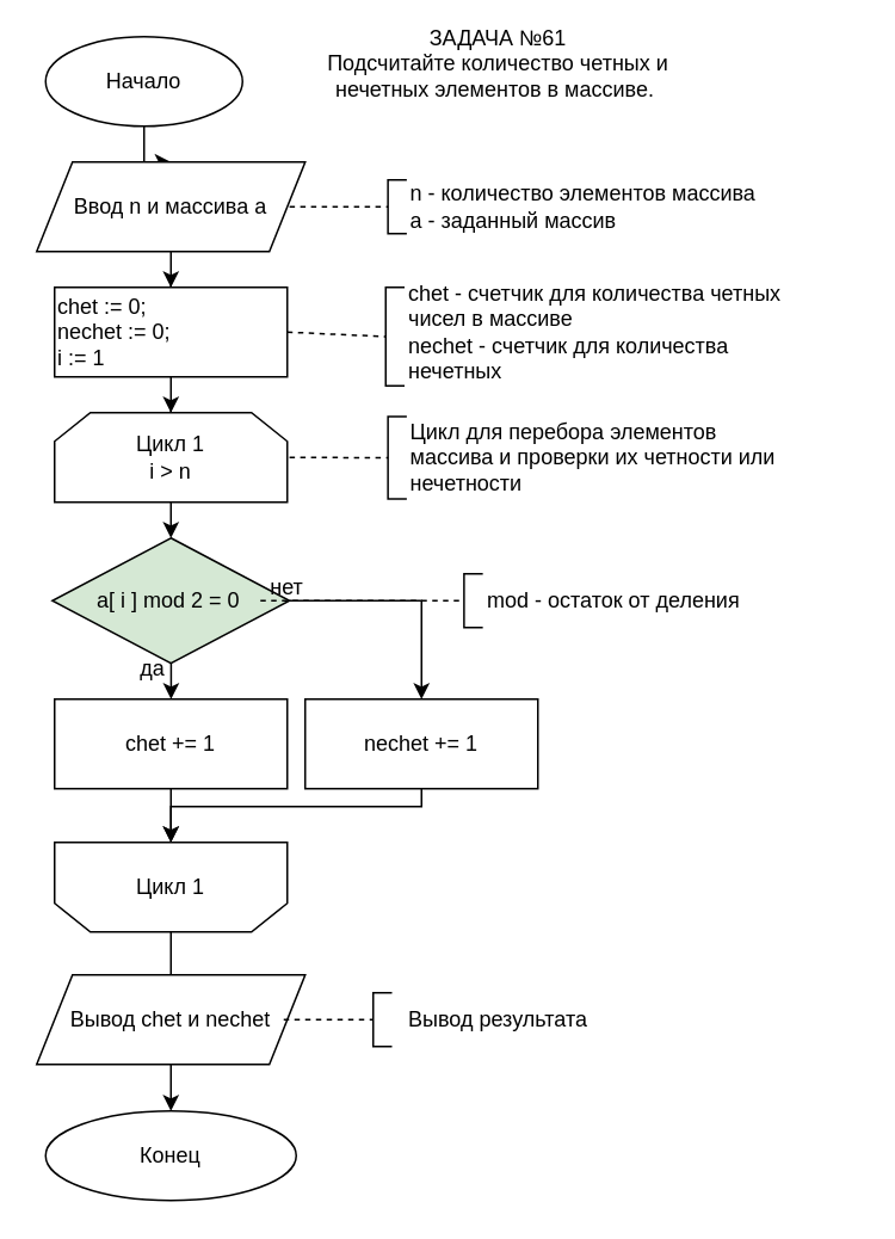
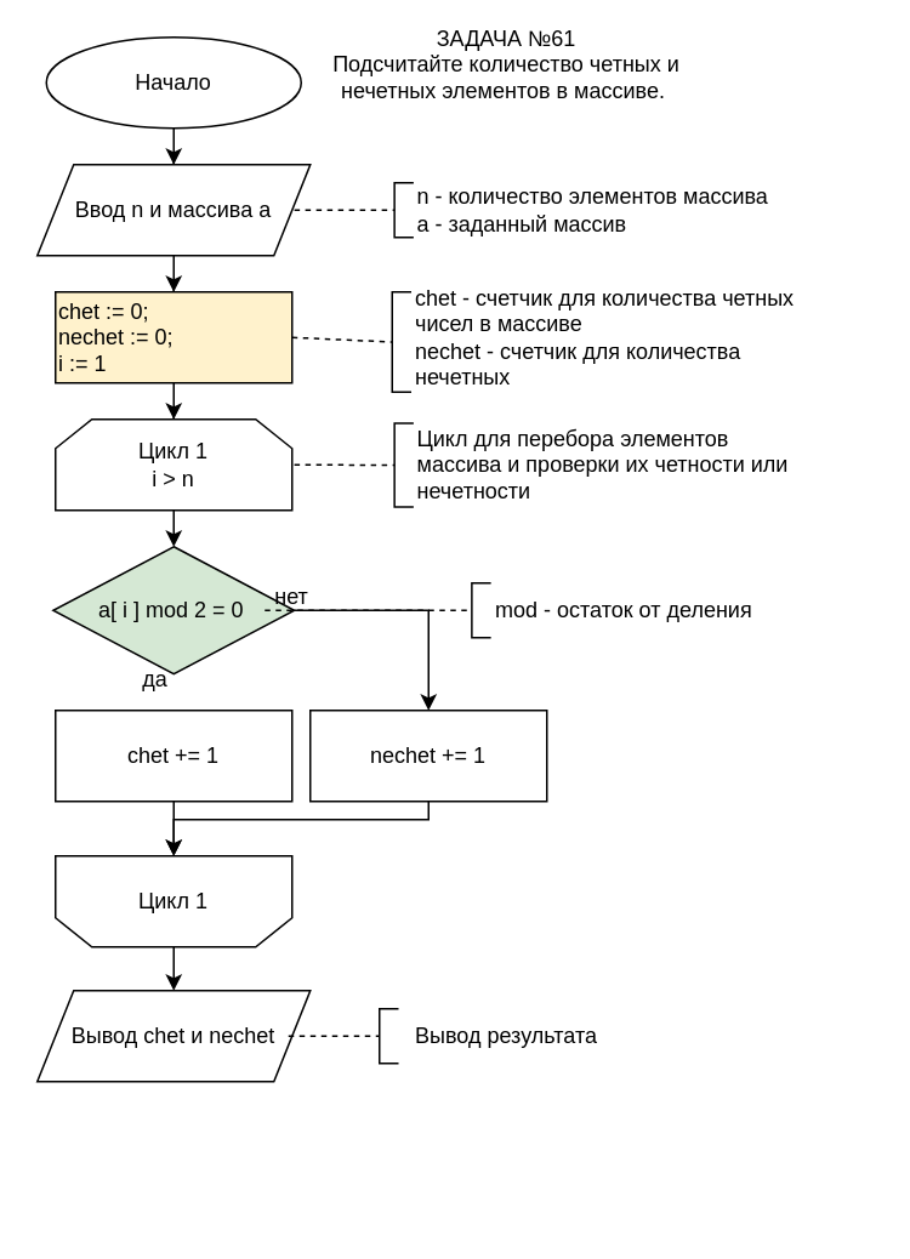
  <mxCell id="0" />
  <mxCell id="1" parent="0" />
  <mxCell id="2" style="edgeStyle=orthogonalEdgeStyle;rounded=0;orthogonalLoop=1;jettySize=auto;html=1;" parent="1" source="3" target="5" edge="1"><mxGeometry relative="1" as="geometry" /></mxCell>
- <mxCell id="3" value="Начало" style="ellipse;whiteSpace=wrap;html=1;" parent="1" vertex="1"><mxGeometry x="25" y="20" width="110" height="50" as="geometry" /></mxCell>
+ <mxCell id="3" value="Начало" style="ellipse;whiteSpace=wrap;html=1;" parent="1" vertex="1"><mxGeometry x="25" y="20" width="140" height="50" as="geometry" /></mxCell>
  <mxCell id="4" style="edgeStyle=orthogonalEdgeStyle;rounded=0;orthogonalLoop=1;jettySize=auto;html=1;" parent="1" source="5" target="7" edge="1"><mxGeometry relative="1" as="geometry" /></mxCell>
  <mxCell id="5" value="Ввод n и массива a" style="shape=parallelogram;perimeter=parallelogramPerimeter;whiteSpace=wrap;html=1;fixedSize=1;" parent="1" vertex="1"><mxGeometry x="20" y="90" width="150" height="50" as="geometry" /></mxCell>
  <mxCell id="6" style="edgeStyle=orthogonalEdgeStyle;rounded=0;orthogonalLoop=1;jettySize=auto;html=1;" parent="1" source="7" target="12" edge="1"><mxGeometry relative="1" as="geometry" /></mxCell>
- <mxCell id="7" value="chet := 0;&lt;div&gt;nechet := 0;&lt;/div&gt;&lt;div&gt;i := 1&lt;/div&gt;" style="rounded=0;whiteSpace=wrap;html=1;align=left;" parent="1" vertex="1"><mxGeometry x="30" y="160" width="130" height="50" as="geometry" /></mxCell>
- <mxCell id="8" value="Конец" style="ellipse;whiteSpace=wrap;html=1;" parent="1" vertex="1"><mxGeometry x="25" y="620" width="140" height="50" as="geometry" /></mxCell>
- <mxCell id="9" style="edgeStyle=orthogonalEdgeStyle;rounded=0;orthogonalLoop=1;jettySize=auto;html=1;endArrow=none;" parent="1" source="10" target="21" edge="1"><mxGeometry relative="1" as="geometry" /></mxCell>
+ <mxCell id="7" value="chet := 0;&lt;div&gt;nechet := 0;&lt;/div&gt;&lt;div&gt;i := 1&lt;/div&gt;" style="rounded=0;whiteSpace=wrap;html=1;align=left;fillColor=#fff2cc;" parent="1" vertex="1"><mxGeometry x="30" y="160" width="130" height="50" as="geometry" /></mxCell>
+ <mxCell id="9" style="edgeStyle=orthogonalEdgeStyle;rounded=0;orthogonalLoop=1;jettySize=auto;html=1;" parent="1" source="10" target="21" edge="1"><mxGeometry relative="1" as="geometry" /></mxCell>
  <mxCell id="10" value="Цикл 1" style="shape=loopLimit;whiteSpace=wrap;html=1;direction=west;" parent="1" vertex="1"><mxGeometry x="30" y="470" width="130" height="50" as="geometry" /></mxCell>
  <mxCell id="11" style="edgeStyle=orthogonalEdgeStyle;rounded=0;orthogonalLoop=1;jettySize=auto;html=1;" parent="1" source="12" target="15" edge="1"><mxGeometry relative="1" as="geometry" /></mxCell>
  <mxCell id="12" value="Цикл 1&lt;div&gt;i &amp;gt; n&lt;/div&gt;" style="shape=loopLimit;whiteSpace=wrap;html=1;" parent="1" vertex="1"><mxGeometry x="30" y="230" width="130" height="50" as="geometry" /></mxCell>
- <mxCell id="13" style="edgeStyle=orthogonalEdgeStyle;rounded=0;orthogonalLoop=1;jettySize=auto;html=1;" parent="1" source="15" target="17" edge="1"><mxGeometry relative="1" as="geometry" /></mxCell>
  <mxCell id="14" style="edgeStyle=orthogonalEdgeStyle;rounded=0;orthogonalLoop=1;jettySize=auto;html=1;" parent="1" source="15" target="19" edge="1"><mxGeometry relative="1" as="geometry" /></mxCell>
  <mxCell id="15" value="a[ i ] mod 2 = 0&amp;nbsp;" style="rhombus;whiteSpace=wrap;html=1;fillColor=#d5e8d4;" parent="1" vertex="1"><mxGeometry x="28.75" y="300" width="132.5" height="70" as="geometry" /></mxCell>
  <mxCell id="16" style="edgeStyle=orthogonalEdgeStyle;rounded=0;orthogonalLoop=1;jettySize=auto;html=1;" parent="1" source="17" target="10" edge="1"><mxGeometry relative="1" as="geometry" /></mxCell>
  <mxCell id="17" value="chet += 1" style="rounded=0;whiteSpace=wrap;html=1;align=center;" parent="1" vertex="1"><mxGeometry x="30" y="390" width="130" height="50" as="geometry" /></mxCell>
  <mxCell id="18" style="edgeStyle=orthogonalEdgeStyle;rounded=0;orthogonalLoop=1;jettySize=auto;html=1;" parent="1" source="19" target="10" edge="1"><mxGeometry relative="1" as="geometry"><Array as="points"><mxPoint x="235" y="450" /><mxPoint x="95" y="450" /></Array></mxGeometry></mxCell>
  <mxCell id="19" value="nechet += 1" style="rounded=0;whiteSpace=wrap;html=1;align=center;" parent="1" vertex="1"><mxGeometry x="170" y="390" width="130" height="50" as="geometry" /></mxCell>
- <mxCell id="20" style="edgeStyle=orthogonalEdgeStyle;rounded=0;orthogonalLoop=1;jettySize=auto;html=1;" parent="1" source="21" target="8" edge="1"><mxGeometry relative="1" as="geometry" /></mxCell>
  <mxCell id="21" value="Вывод chet и nechet" style="shape=parallelogram;perimeter=parallelogramPerimeter;whiteSpace=wrap;html=1;fixedSize=1;" parent="1" vertex="1"><mxGeometry x="20" y="544" width="150" height="50" as="geometry" /></mxCell>
  <mxCell id="22" value="" style="shape=partialRectangle;whiteSpace=wrap;html=1;bottom=1;right=1;left=1;top=0;fillColor=none;routingCenterX=-0.5;rotation=90;" parent="1" vertex="1"><mxGeometry x="206.25" y="110" width="30" height="10" as="geometry" /></mxCell>
  <mxCell id="23" value="n - количество элементов массива&amp;nbsp;&lt;br&gt;a - заданный массив" style="text;html=1;align=left;verticalAlign=middle;whiteSpace=wrap;rounded=0;" parent="1" vertex="1"><mxGeometry x="227.25" y="100" width="207.75" height="30" as="geometry" /></mxCell>
  <mxCell id="24" value="" style="endArrow=none;dashed=1;html=1;rounded=0;entryX=0.5;entryY=1;entryDx=0;entryDy=0;" parent="1" target="22" edge="1"><mxGeometry width="50" height="50" relative="1" as="geometry"><mxPoint x="161.25" y="115" as="sourcePoint" /><mxPoint x="476.25" y="320" as="targetPoint" /></mxGeometry></mxCell>
  <mxCell id="25" value="" style="shape=partialRectangle;whiteSpace=wrap;html=1;bottom=1;right=1;left=1;top=0;fillColor=none;routingCenterX=-0.5;rotation=90;" parent="1" vertex="1"><mxGeometry x="192.5" y="182.5" width="55" height="10" as="geometry" /></mxCell>
  <mxCell id="26" value="chet - счетчик для количества четных чисел в массиве&lt;br&gt;nechet - счетчик для количества нечетных" style="text;html=1;align=left;verticalAlign=middle;whiteSpace=wrap;rounded=0;" parent="1" vertex="1"><mxGeometry x="226" y="170" width="219" height="30" as="geometry" /></mxCell>
  <mxCell id="27" value="" style="endArrow=none;dashed=1;html=1;rounded=0;entryX=0.5;entryY=1;entryDx=0;entryDy=0;" parent="1" target="25" edge="1"><mxGeometry width="50" height="50" relative="1" as="geometry"><mxPoint x="160" y="185" as="sourcePoint" /><mxPoint x="475" y="390" as="targetPoint" /></mxGeometry></mxCell>
  <mxCell id="28" value="" style="shape=partialRectangle;whiteSpace=wrap;html=1;bottom=1;right=1;left=1;top=0;fillColor=none;routingCenterX=-0.5;rotation=90;" parent="1" vertex="1"><mxGeometry x="198.29" y="250.16" width="45.94" height="10" as="geometry" /></mxCell>
  <mxCell id="29" value="Цикл для перебора элементов массива и проверки их четности или нечетности" style="text;html=1;align=left;verticalAlign=middle;whiteSpace=wrap;rounded=0;" parent="1" vertex="1"><mxGeometry x="227.25" y="240" width="207.75" height="30" as="geometry" /></mxCell>
  <mxCell id="30" value="" style="endArrow=none;dashed=1;html=1;rounded=0;entryX=0.5;entryY=1;entryDx=0;entryDy=0;" parent="1" target="28" edge="1"><mxGeometry width="50" height="50" relative="1" as="geometry"><mxPoint x="161.25" y="255" as="sourcePoint" /><mxPoint x="476.25" y="460" as="targetPoint" /></mxGeometry></mxCell>
  <mxCell id="31" value="" style="shape=partialRectangle;whiteSpace=wrap;html=1;bottom=1;right=1;left=1;top=0;fillColor=none;routingCenterX=-0.5;rotation=90;" parent="1" vertex="1"><mxGeometry x="248.75" y="330" width="30" height="10" as="geometry" /></mxCell>
  <mxCell id="32" value="mod - остаток от деления" style="text;html=1;align=left;verticalAlign=middle;whiteSpace=wrap;rounded=0;" parent="1" vertex="1"><mxGeometry x="269.75" y="320" width="207.75" height="30" as="geometry" /></mxCell>
  <mxCell id="33" value="" style="endArrow=none;dashed=1;html=1;rounded=0;entryX=0.5;entryY=1;entryDx=0;entryDy=0;" parent="1" target="31" edge="1"><mxGeometry width="50" height="50" relative="1" as="geometry"><mxPoint x="145" y="335" as="sourcePoint" /><mxPoint x="591.25" y="540" as="targetPoint" /></mxGeometry></mxCell>
  <mxCell id="34" value="" style="shape=partialRectangle;whiteSpace=wrap;html=1;bottom=1;right=1;left=1;top=0;fillColor=none;routingCenterX=-0.5;rotation=90;" parent="1" vertex="1"><mxGeometry x="198" y="564" width="30" height="10" as="geometry" /></mxCell>
  <mxCell id="35" value="Вывод результата" style="text;html=1;align=center;verticalAlign=middle;whiteSpace=wrap;rounded=0;" parent="1" vertex="1"><mxGeometry x="218" y="554" width="120" height="30" as="geometry" /></mxCell>
  <mxCell id="36" value="" style="endArrow=none;dashed=1;html=1;rounded=0;entryX=0.5;entryY=1;entryDx=0;entryDy=0;" parent="1" target="34" edge="1"><mxGeometry width="50" height="50" relative="1" as="geometry"><mxPoint x="158" y="569" as="sourcePoint" /><mxPoint x="473" y="784" as="targetPoint" /></mxGeometry></mxCell>
  <mxCell id="37" value="да" style="text;html=1;align=center;verticalAlign=middle;whiteSpace=wrap;rounded=0;" parent="1" vertex="1"><mxGeometry x="75" y="368" width="20" height="10" as="geometry" /></mxCell>
  <mxCell id="38" value="нет" style="text;html=1;align=center;verticalAlign=middle;whiteSpace=wrap;rounded=0;" parent="1" vertex="1"><mxGeometry x="150" y="318" width="20" height="20" as="geometry" /></mxCell>
  <mxCell id="39" value="ЗАДАЧА №61&lt;div&gt;Подсчитайте количество четных и нечетных элементов в массиве.&amp;nbsp;&lt;br&gt;&lt;/div&gt;" style="text;html=1;align=center;verticalAlign=middle;whiteSpace=wrap;rounded=0;" parent="1" vertex="1"><mxGeometry x="178" y="20" width="200" height="30" as="geometry" /></mxCell>
